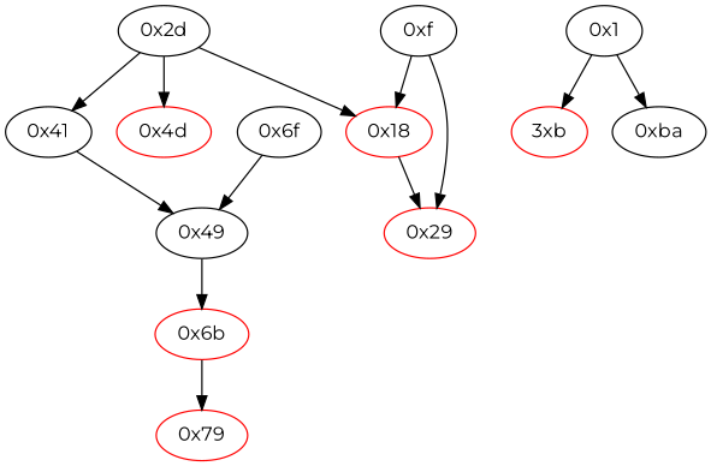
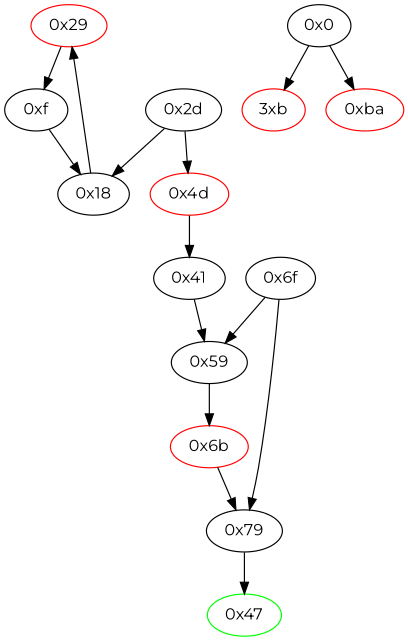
  strict digraph {
    fontname=Montserrat
    node [fillcolor=white fontname=Montserrat style=filled]
    edge [fontname=Montserrat]
    n1 [color=red label="0x29"]
-   "0x18" [color=red]
+   "0x18"
    "0x2d"
    "0x41"
    n5 [color=red label="0x4d"]
-   "0x59" [label="0x49"]
+   "0x59"
    "0x6b" [color=red]
    "0xf"
-   "0x79" [color=red]
+   "0x47" [color=green]
+   "0x79"
    n11 [color=red label="3xb"]
    "0x6f"
-   "0x0" [label="0x1"]
-   "0xba"
+   "0x0"
+   "0xba" [color=red]
    "0x18" -> n1
    "0x2d" -> "0x18"
-   "0x2d" -> "0x41"
+   n5 -> "0x41"
    "0x2d" -> n5
    "0x41" -> "0x59"
    "0x59" -> "0x6b"
    "0x6b" -> "0x79"
-   "0xf" -> n1
+   n1 -> "0xf"
    "0xf" -> "0x18"
+   "0x79" -> "0x47"
    "0x6f" -> "0x59"
+   "0x6f" -> "0x79"
    "0x0" -> n11
    "0x0" -> "0xba"
  }
